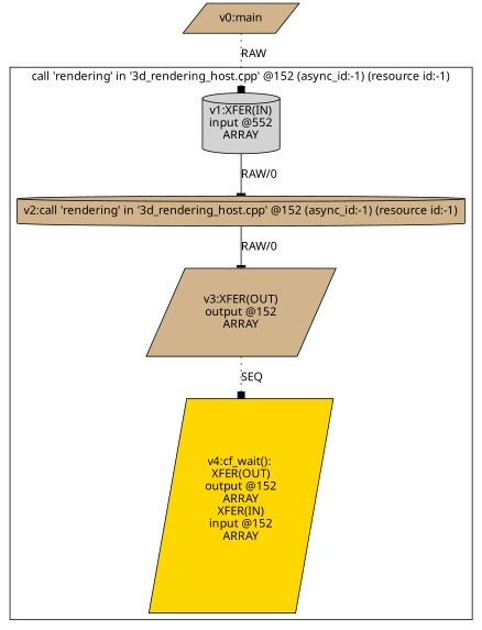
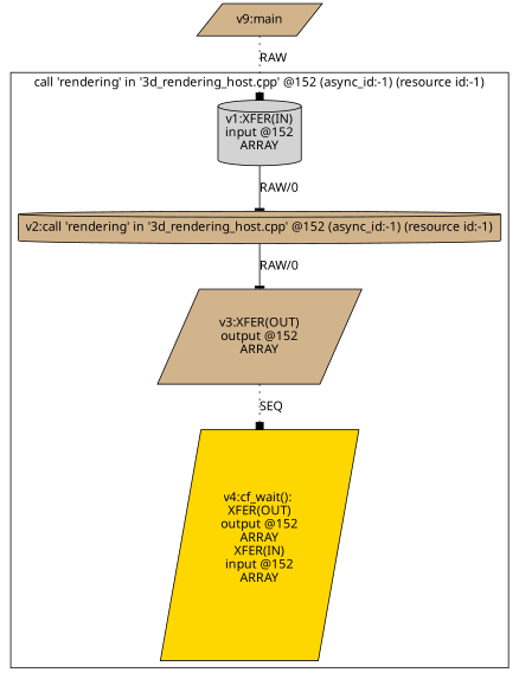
  digraph {
    fontname="Noto Sans"
    node [fillcolor=tan fontname="Noto Sans" shape=parallelogram style=filled]
    edge [arrowhead=tee fontname="Noto Sans"]
-   n1 [fillcolor=lightgrey label="v1:XFER(IN)\ninput @552\nARRAY\n" shape=cylinder]
+   n1 [fillcolor=lightgrey label="v1:XFER(IN)\ninput @152\nARRAY\n" shape=cylinder]
    n2 [label="v2:call 'rendering' in '3d_rendering_host.cpp' @152 (async_id:-1) (resource id:-1)\n" shape=cylinder]
    n3 [label="v3:XFER(OUT)\noutput @152\nARRAY\n"]
    n4 [fillcolor=gold label="v4:cf_wait(): \nXFER(OUT)\noutput @152\nARRAY\nXFER(IN)\ninput @152\nARRAY\n\n"]
-   n5 [label="v0:main"]
+   n5 [label="v9:main"]
    subgraph cluster_1 {
      label="call 'rendering' in '3d_rendering_host.cpp' @152 (async_id:-1) (resource id:-1)\n"
      n1
      n2
      n3
      n4
    }
    n1 -> n2 [label="RAW/0"]
    n2 -> n3 [label="RAW/0"]
    n3 -> n4 [arrowhead=box label=SEQ style=dotted]
    n5 -> n1 [arrowhead=box label=RAW style=dotted]
  }
